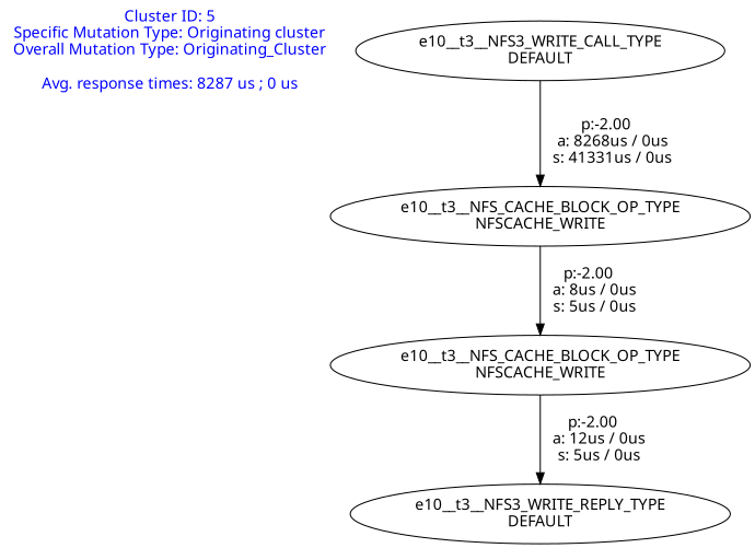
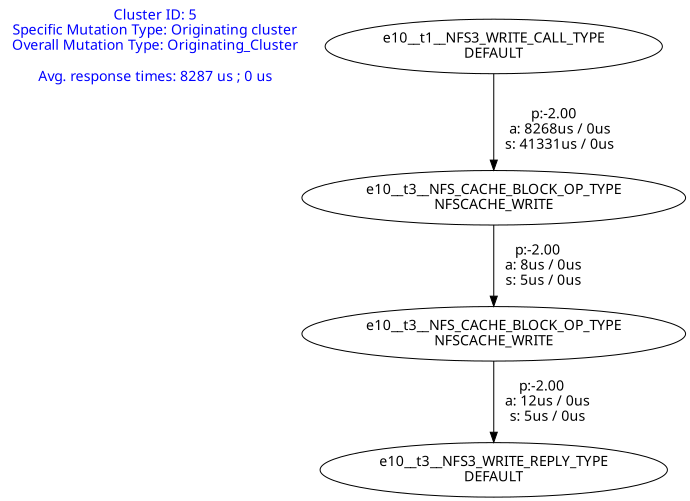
  digraph {
    fontname="Noto Sans"
    node [fontname="Noto Sans"]
    edge [color=black fontname="Noto Sans"]
    n1 [fontcolor=blue label="Cluster ID: 5\nSpecific Mutation Type: Originating cluster\nOverall Mutation Type: Originating_Cluster\n\nAvg. response times: 8287 us ; 0 us\n" shape=plaintext]
-   n2 [label="e10__t3__NFS3_WRITE_CALL_TYPE\nDEFAULT"]
+   n2 [label="e10__t1__NFS3_WRITE_CALL_TYPE\nDEFAULT"]
    n3 [label="e10__t3__NFS_CACHE_BLOCK_OP_TYPE\nNFSCACHE_WRITE"]
    n4 [label="e10__t3__NFS_CACHE_BLOCK_OP_TYPE\nNFSCACHE_WRITE"]
    n5 [label="e10__t3__NFS3_WRITE_REPLY_TYPE\nDEFAULT"]
    n2 -> n3 [label="p:-2.00\n   a: 8268us / 0us\n   s: 41331us / 0us"]
    n3 -> n4 [label="p:-2.00\n   a: 8us / 0us\n   s: 5us / 0us"]
    n4 -> n5 [label="p:-2.00\n   a: 12us / 0us\n   s: 5us / 0us"]
  }
